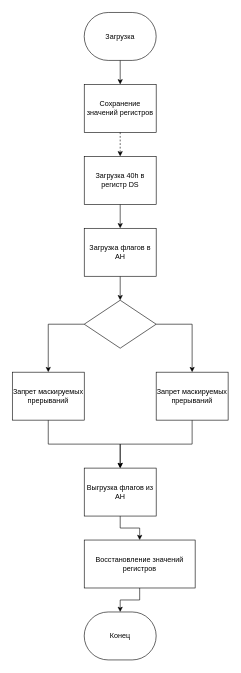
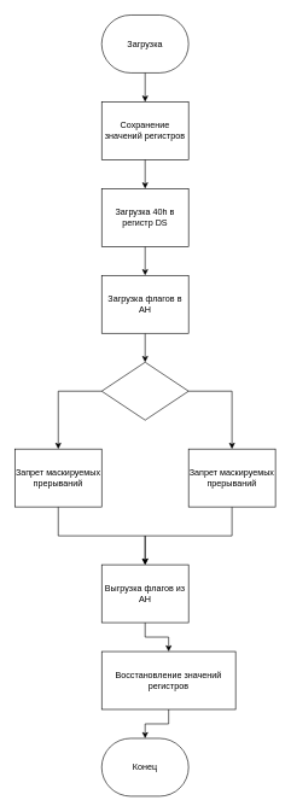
  <mxCell id="0" />
  <mxCell id="1" parent="0" />
  <mxCell id="2" value="Сохранение значений регистров" style="rounded=0;whiteSpace=wrap;html=1;" vertex="1" parent="1"><mxGeometry x="140" y="140" width="120" height="80" as="geometry" /></mxCell>
  <mxCell id="3" value="Загрузка" style="rounded=1;whiteSpace=wrap;html=1;arcSize=50;" vertex="1" parent="1"><mxGeometry x="140" y="20" width="120" height="80" as="geometry" /></mxCell>
  <mxCell id="4" style="edgeStyle=none;html=1;exitX=0.5;exitY=1;exitDx=0;exitDy=0;entryX=0.5;entryY=0;entryDx=0;entryDy=0;" edge="1" parent="1" source="5" target="7"><mxGeometry relative="1" as="geometry" /></mxCell>
  <mxCell id="5" value="Загрузка 40h в регистр DS" style="rounded=0;whiteSpace=wrap;html=1;" vertex="1" parent="1"><mxGeometry x="140" y="260" width="120" height="80" as="geometry" /></mxCell>
  <mxCell id="6" style="edgeStyle=orthogonalEdgeStyle;rounded=0;html=1;exitX=0.5;exitY=1;exitDx=0;exitDy=0;entryX=0.5;entryY=0;entryDx=0;entryDy=0;" edge="1" parent="1" source="7" target="10"><mxGeometry relative="1" as="geometry" /></mxCell>
  <mxCell id="7" value="Загрузка флагов в AH" style="rounded=0;whiteSpace=wrap;html=1;" vertex="1" parent="1"><mxGeometry x="140" y="380" width="120" height="80" as="geometry" /></mxCell>
  <mxCell id="8" style="edgeStyle=orthogonalEdgeStyle;rounded=0;html=1;exitX=0;exitY=0.5;exitDx=0;exitDy=0;entryX=0.5;entryY=0;entryDx=0;entryDy=0;" edge="1" parent="1" source="10" target="12"><mxGeometry relative="1" as="geometry" /></mxCell>
  <mxCell id="9" style="edgeStyle=orthogonalEdgeStyle;rounded=0;html=1;exitX=1;exitY=0.5;exitDx=0;exitDy=0;entryX=0.5;entryY=0;entryDx=0;entryDy=0;" edge="1" parent="1" source="10" target="14"><mxGeometry relative="1" as="geometry" /></mxCell>
  <mxCell id="10" value="" style="rhombus;whiteSpace=wrap;html=1;" vertex="1" parent="1"><mxGeometry x="140" y="500" width="120" height="80" as="geometry" /></mxCell>
  <mxCell id="11" style="edgeStyle=orthogonalEdgeStyle;html=1;exitX=0.5;exitY=1;exitDx=0;exitDy=0;entryX=0.5;entryY=0;entryDx=0;entryDy=0;rounded=0;" edge="1" parent="1" source="12" target="16"><mxGeometry relative="1" as="geometry"><Array as="points"><mxPoint x="80" y="740" /><mxPoint x="200" y="740" /></Array></mxGeometry></mxCell>
  <mxCell id="12" value="Запрет маскируемых прерываний" style="rounded=0;whiteSpace=wrap;html=1;" vertex="1" parent="1"><mxGeometry x="20" y="620" width="120" height="80" as="geometry" /></mxCell>
  <mxCell id="13" style="edgeStyle=orthogonalEdgeStyle;rounded=0;html=1;exitX=0.5;exitY=1;exitDx=0;exitDy=0;entryX=0.5;entryY=0;entryDx=0;entryDy=0;" edge="1" parent="1" source="14" target="16"><mxGeometry relative="1" as="geometry"><Array as="points"><mxPoint x="320" y="740" /><mxPoint x="200" y="740" /></Array></mxGeometry></mxCell>
  <mxCell id="14" value="Запрет маскируемых прерываний" style="rounded=0;whiteSpace=wrap;html=1;" vertex="1" parent="1"><mxGeometry x="260" y="620" width="120" height="80" as="geometry" /></mxCell>
  <mxCell id="15" style="edgeStyle=orthogonalEdgeStyle;rounded=0;html=1;exitX=0.5;exitY=1;exitDx=0;exitDy=0;entryX=0.5;entryY=0;entryDx=0;entryDy=0;" edge="1" parent="1" source="16" target="20"><mxGeometry relative="1" as="geometry" /></mxCell>
  <mxCell id="16" value="Выгрузка флагов из AH" style="rounded=0;whiteSpace=wrap;html=1;" vertex="1" parent="1"><mxGeometry x="140" y="780" width="120" height="80" as="geometry" /></mxCell>
  <mxCell id="17" value="" style="endArrow=classic;html=1;exitX=0.5;exitY=1;exitDx=0;exitDy=0;entryX=0.5;entryY=0;entryDx=0;entryDy=0;" edge="1" parent="1" source="3" target="2"><mxGeometry width="50" height="50" relative="1" as="geometry"><mxPoint x="340" y="440" as="sourcePoint" /><mxPoint x="390" y="390" as="targetPoint" /></mxGeometry></mxCell>
- <mxCell id="18" value="" style="endArrow=classic;html=1;exitX=0.5;exitY=1;exitDx=0;exitDy=0;entryX=0.5;entryY=0;entryDx=0;entryDy=0;dashed=1;" edge="1" parent="1" source="2" target="5"><mxGeometry width="50" height="50" relative="1" as="geometry"><mxPoint x="340" y="440" as="sourcePoint" /><mxPoint x="390" y="390" as="targetPoint" /></mxGeometry></mxCell>
+ <mxCell id="18" value="" style="endArrow=classic;html=1;exitX=0.5;exitY=1;exitDx=0;exitDy=0;entryX=0.5;entryY=0;entryDx=0;entryDy=0;" edge="1" parent="1" source="2" target="5"><mxGeometry width="50" height="50" relative="1" as="geometry"><mxPoint x="340" y="440" as="sourcePoint" /><mxPoint x="390" y="390" as="targetPoint" /></mxGeometry></mxCell>
  <mxCell id="19" style="edgeStyle=orthogonalEdgeStyle;rounded=0;html=1;exitX=0.5;exitY=1;exitDx=0;exitDy=0;entryX=0.5;entryY=0;entryDx=0;entryDy=0;" edge="1" parent="1" source="20" target="21"><mxGeometry relative="1" as="geometry" /></mxCell>
  <mxCell id="20" value="Восстановление значений регистров" style="rounded=0;whiteSpace=wrap;html=1;" vertex="1" parent="1"><mxGeometry x="140" y="900" width="185" height="80" as="geometry" /></mxCell>
  <mxCell id="21" value="Конец" style="rounded=1;whiteSpace=wrap;html=1;arcSize=50;" vertex="1" parent="1"><mxGeometry x="140" y="1020" width="120" height="80" as="geometry" /></mxCell>
